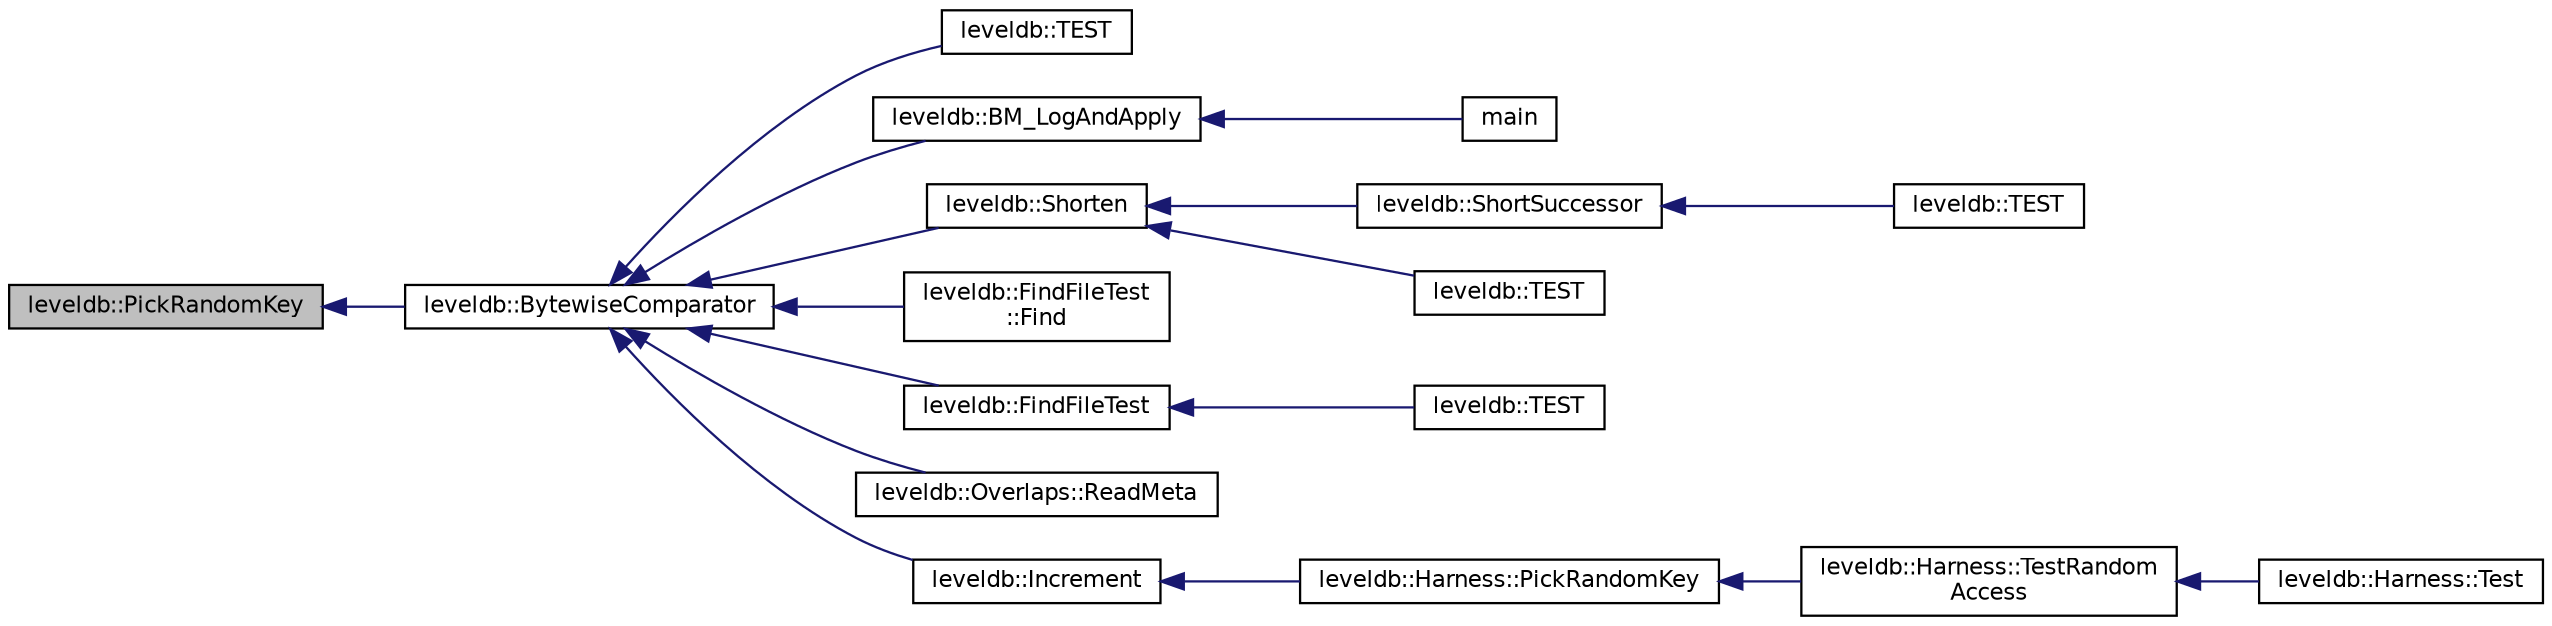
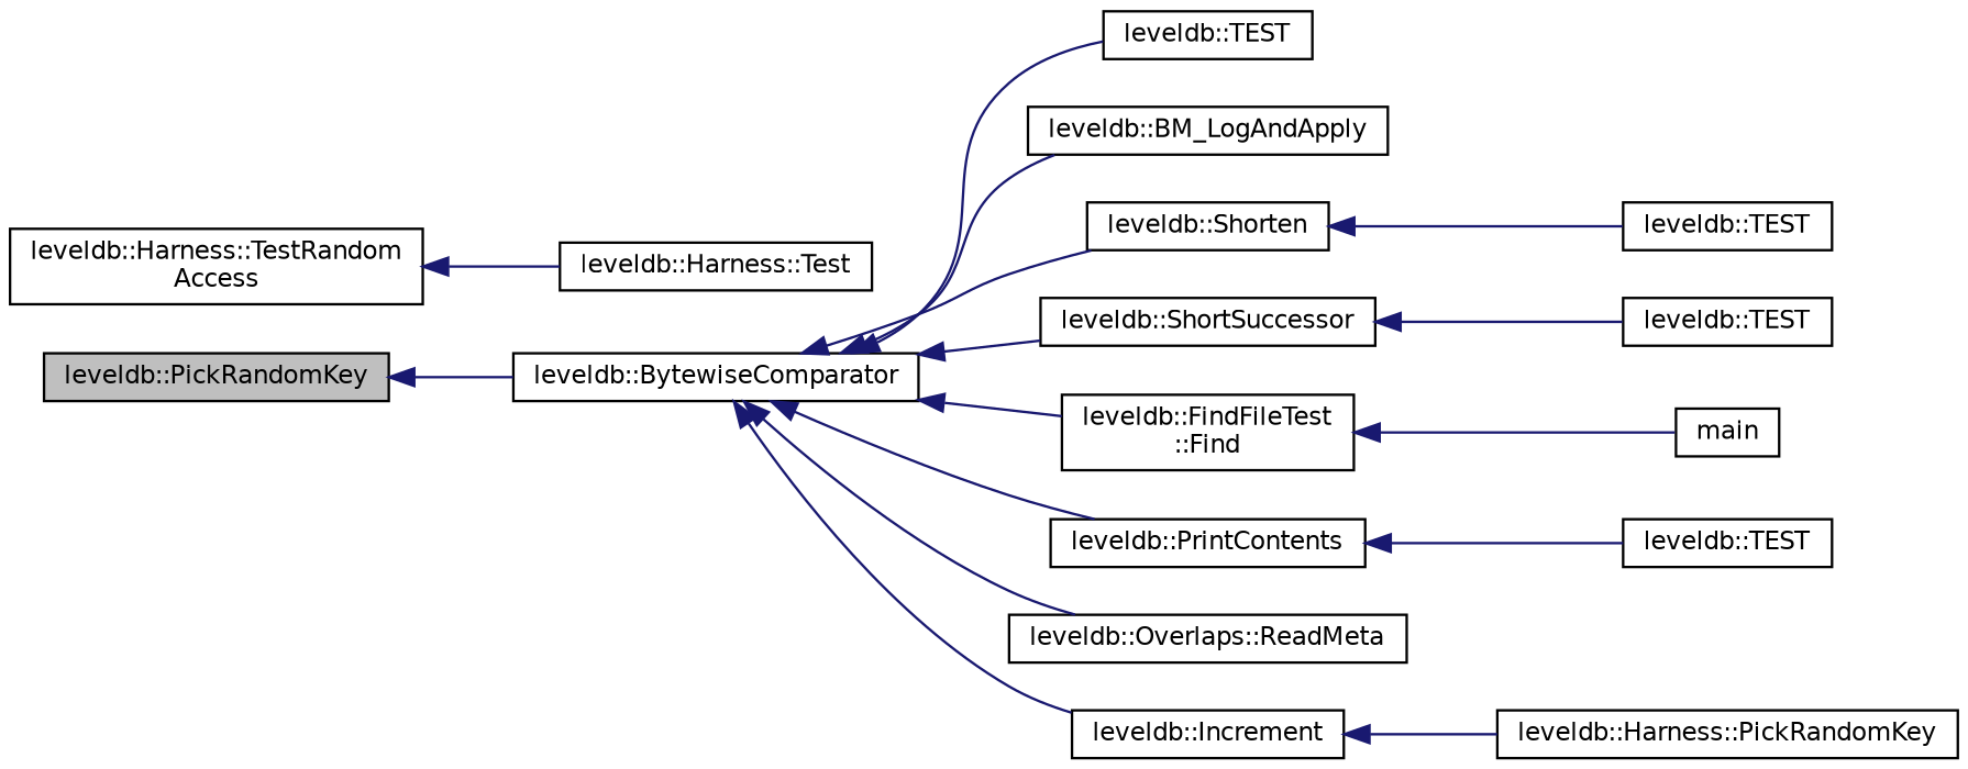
  digraph {
    rankdir=LR
    node [color=black fillcolor=white fontname=Helvetica fontsize=10 shape=record style=filled]
    edge [color=midnightblue dir=back fontname=Helvetica fontsize=10 labelfontname=Helvetica labelfontsize=10 style=solid]
    n1 [fillcolor=grey75 fontcolor=black height=0.2 label="leveldb::PickRandomKey" width=0.4]
    n2 [height=0.2 label="leveldb::BytewiseComparator" width=0.4]
    n3 [height=0.2 label="leveldb::TEST" width=0.4]
    n4 [height=0.2 label="leveldb::BM_LogAndApply" width=0.4]
    n5 [height=0.2 label="leveldb::Shorten" width=0.4]
    n6 [height=0.2 label="leveldb::ShortSuccessor" width=0.4]
    n7 [height=0.2 label="leveldb::FindFileTest\l::Find" width=0.4]
-   n8 [height=0.2 label="leveldb::FindFileTest" width=0.4]
+   n8 [height=0.2 label="leveldb::PrintContents" width=0.4]
    n9 [height=0.2 label="leveldb::Overlaps::ReadMeta" width=0.4]
    n10 [height=0.2 label="leveldb::Increment" width=0.4]
    n11 [height=0.2 label=main width=0.4]
    n12 [height=0.2 label="leveldb::TEST" width=0.4]
    n13 [height=0.2 label="leveldb::TEST" width=0.4]
    n14 [height=0.2 label="leveldb::TEST" width=0.4]
    n15 [height=0.2 label="leveldb::Harness::PickRandomKey" width=0.4]
    n16 [height=0.2 label="leveldb::Harness::TestRandom\lAccess" width=0.4]
    n17 [height=0.2 label="leveldb::Harness::Test" width=0.4]
    n1 -> n2
    n2 -> n3
    n2 -> n4
    n2 -> n5
-   n5 -> n6
+   n2 -> n6
    n2 -> n7
    n2 -> n8
    n2 -> n9
    n2 -> n10
-   n4 -> n11
+   n7 -> n11
    n5 -> n12
    n6 -> n13
    n8 -> n14
    n10 -> n15
-   n15 -> n16
    n16 -> n17
  }
